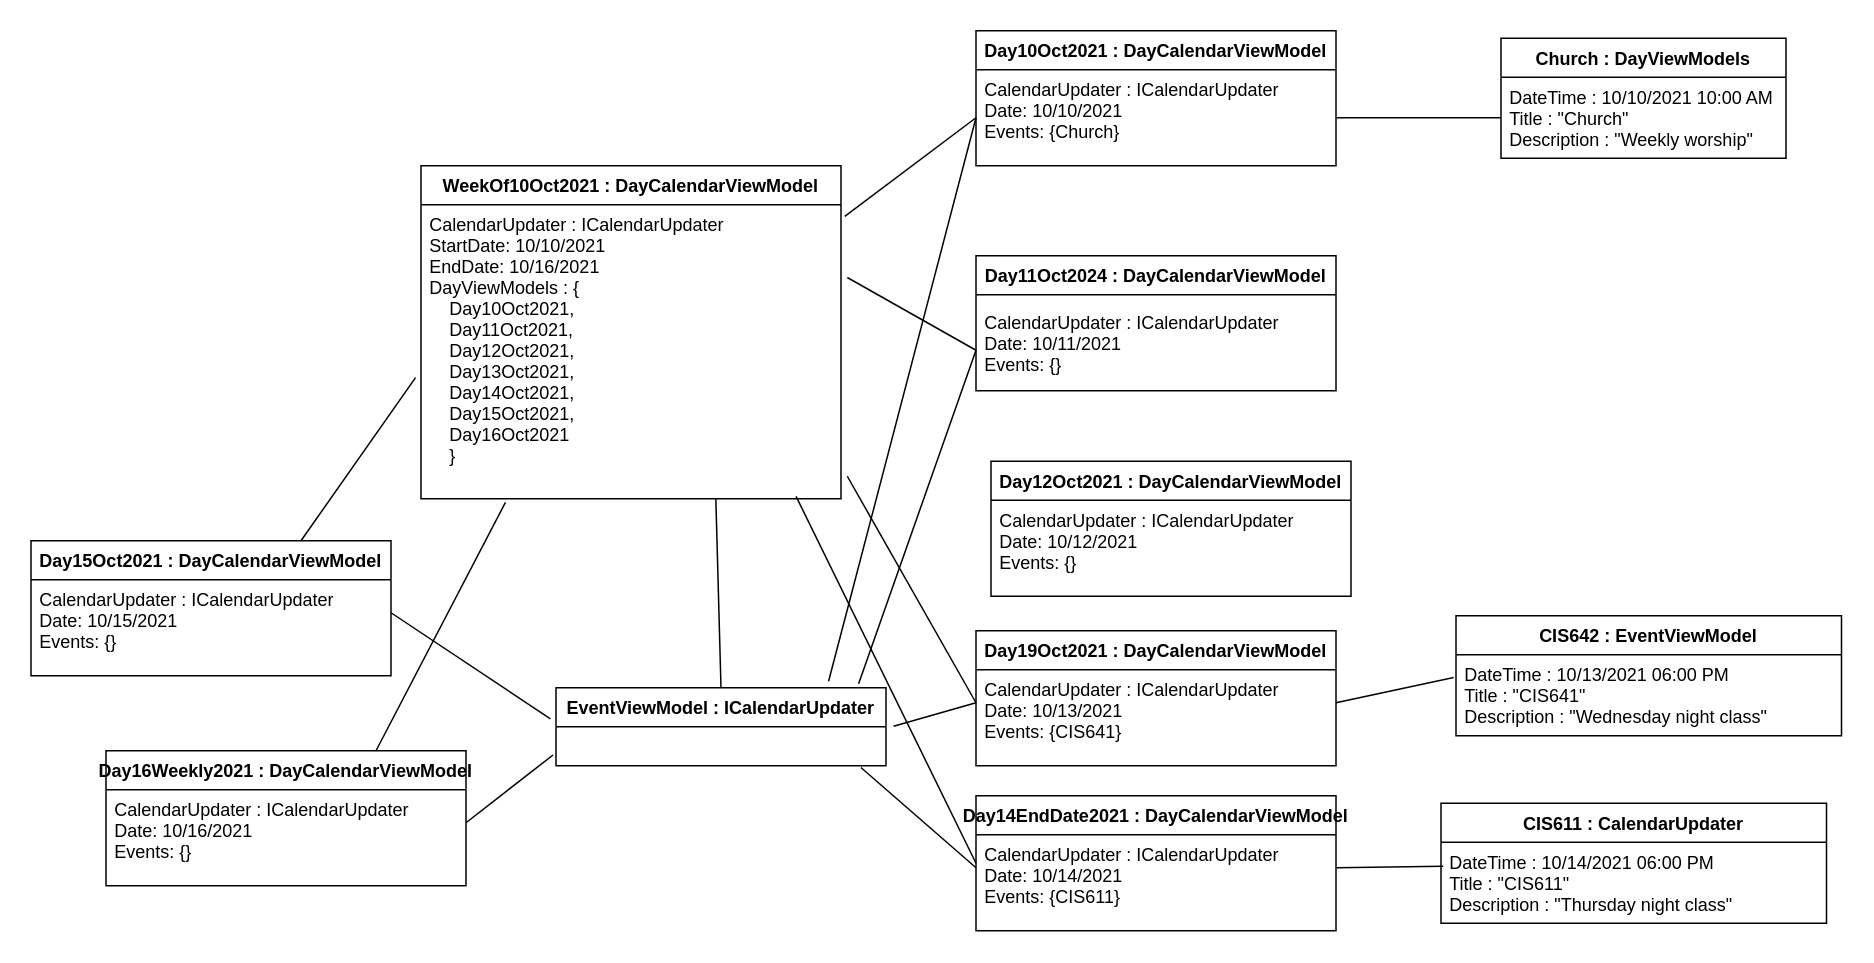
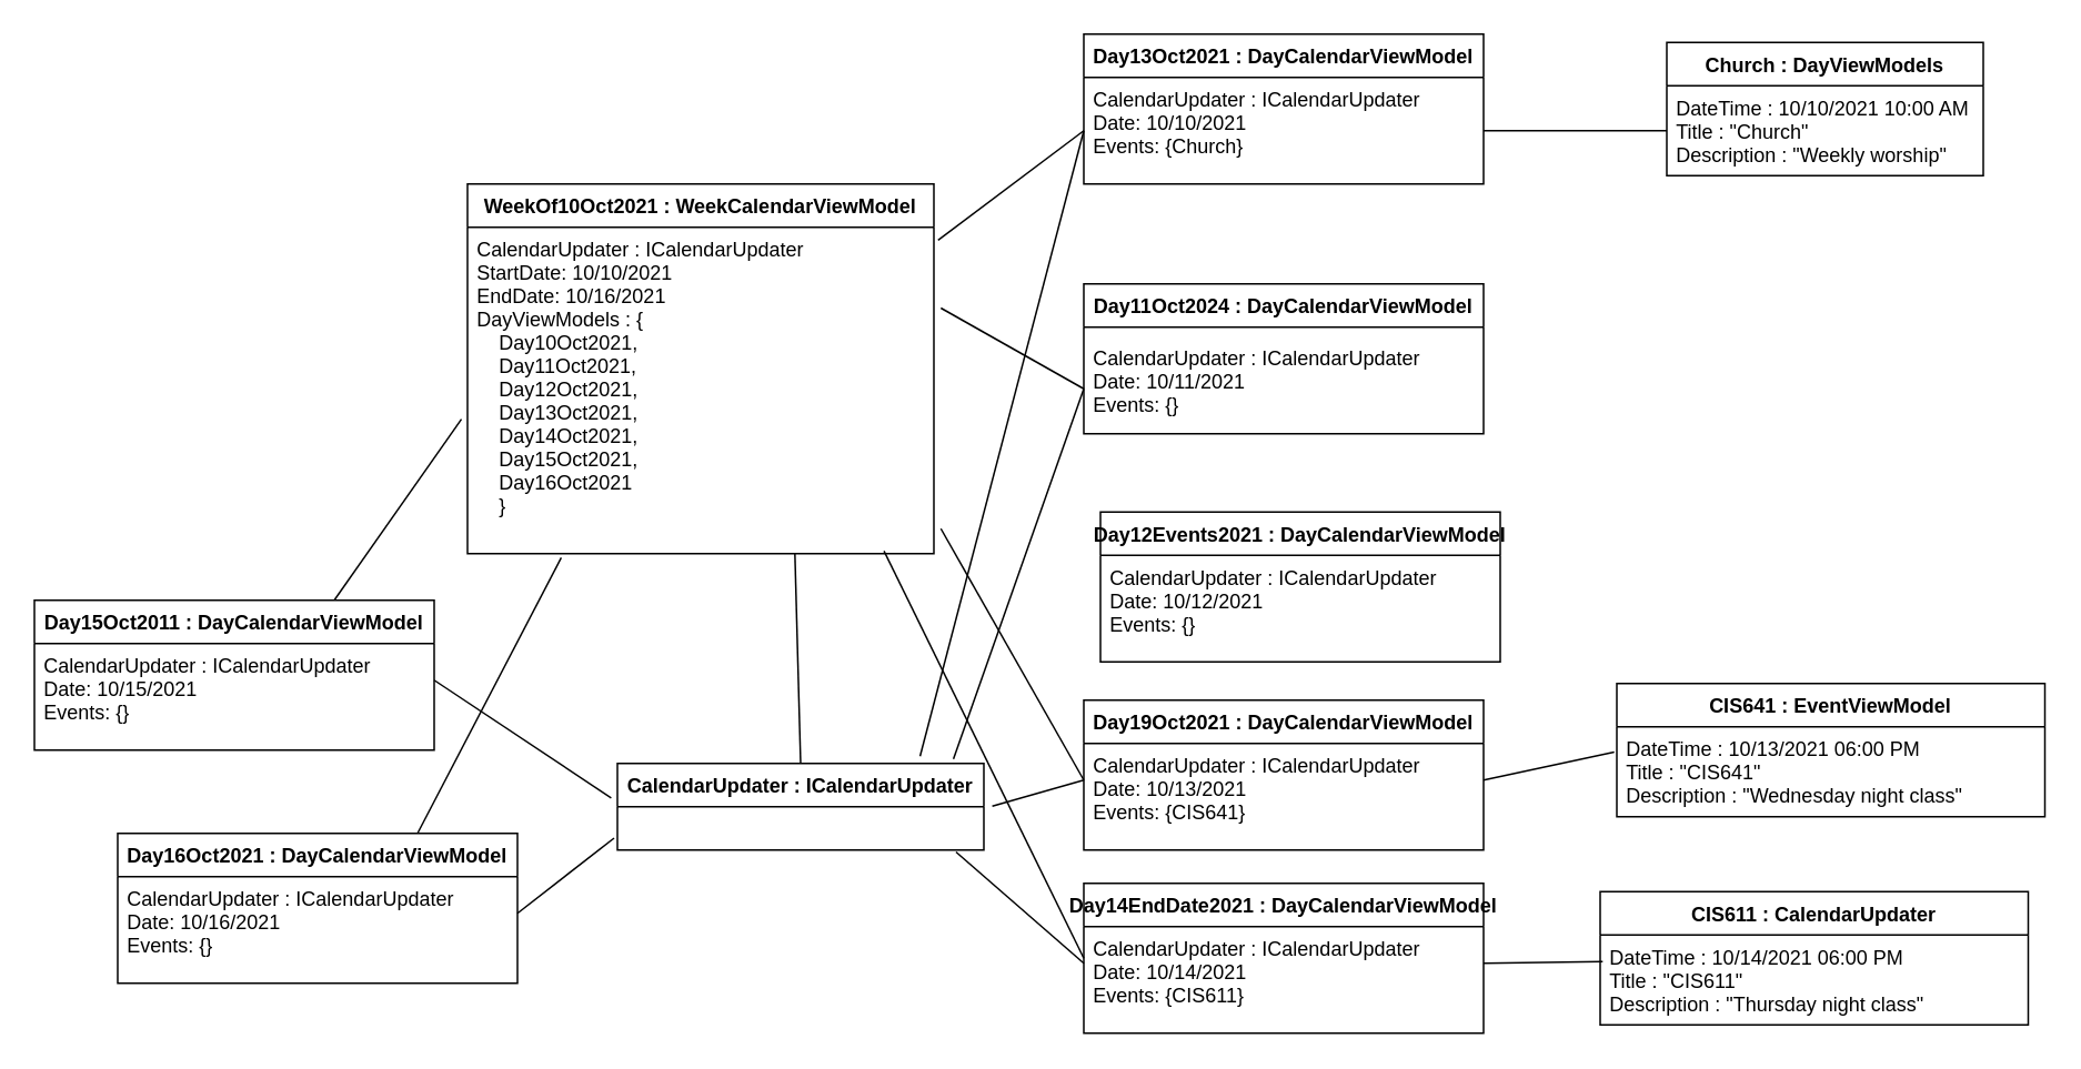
  <mxCell id="0" />
  <mxCell id="1" parent="0" />
- <mxCell id="2" value="WeekOf10Oct2021 : DayCalendarViewModel" style="swimlane;fontStyle=1;align=center;verticalAlign=top;childLayout=stackLayout;horizontal=1;startSize=26;horizontalStack=0;resizeParent=1;resizeLast=0;collapsible=1;marginBottom=0;rounded=0;shadow=0;strokeWidth=1;" vertex="1" parent="1"><mxGeometry x="280" y="110" width="280" height="222" as="geometry"><mxRectangle x="130" y="380" width="160" height="26" as="alternateBounds" /></mxGeometry></mxCell>
+ <mxCell id="2" value="WeekOf10Oct2021 : WeekCalendarViewModel" style="swimlane;fontStyle=1;align=center;verticalAlign=top;childLayout=stackLayout;horizontal=1;startSize=26;horizontalStack=0;resizeParent=1;resizeLast=0;collapsible=1;marginBottom=0;rounded=0;shadow=0;strokeWidth=1;" vertex="1" parent="1"><mxGeometry x="280" y="110" width="280" height="222" as="geometry"><mxRectangle x="130" y="380" width="160" height="26" as="alternateBounds" /></mxGeometry></mxCell>
  <mxCell id="3" value="CalendarUpdater : ICalendarUpdater&#10;StartDate: 10/10/2021&#10;EndDate: 10/16/2021&#10;DayViewModels : {&#10;    Day10Oct2021, &#10;    Day11Oct2021, &#10;    Day12Oct2021, &#10;    Day13Oct2021, &#10;    Day14Oct2021, &#10;    Day15Oct2021, &#10;    Day16Oct2021&#10;    }&#10;" style="text;align=left;verticalAlign=top;spacingLeft=4;spacingRight=4;overflow=hidden;rotatable=0;points=[[0,0.5],[1,0.5]];portConstraint=eastwest;" vertex="1" parent="2"><mxGeometry y="26" width="280" height="194" as="geometry" /></mxCell>
- <mxCell id="4" value="Day10Oct2021 : DayCalendarViewModel" style="swimlane;fontStyle=1;align=center;verticalAlign=top;childLayout=stackLayout;horizontal=1;startSize=26;horizontalStack=0;resizeParent=1;resizeLast=0;collapsible=1;marginBottom=0;rounded=0;shadow=0;strokeWidth=1;" vertex="1" parent="1"><mxGeometry x="650" y="20" width="240" height="90" as="geometry"><mxRectangle x="340" y="380" width="170" height="26" as="alternateBounds" /></mxGeometry></mxCell>
+ <mxCell id="4" value="Day13Oct2021 : DayCalendarViewModel" style="swimlane;fontStyle=1;align=center;verticalAlign=top;childLayout=stackLayout;horizontal=1;startSize=26;horizontalStack=0;resizeParent=1;resizeLast=0;collapsible=1;marginBottom=0;rounded=0;shadow=0;strokeWidth=1;" vertex="1" parent="1"><mxGeometry x="650" y="20" width="240" height="90" as="geometry"><mxRectangle x="340" y="380" width="170" height="26" as="alternateBounds" /></mxGeometry></mxCell>
  <mxCell id="5" value="CalendarUpdater : ICalendarUpdater&#10;Date: 10/10/2021&#10;Events: {Church}&#10;" style="text;align=left;verticalAlign=top;spacingLeft=4;spacingRight=4;overflow=hidden;rotatable=0;points=[[0,0.5],[1,0.5]];portConstraint=eastwest;" vertex="1" parent="4"><mxGeometry y="26" width="240" height="64" as="geometry" /></mxCell>
  <mxCell id="6" style="edgeStyle=none;rounded=0;orthogonalLoop=1;jettySize=auto;html=1;exitX=0.5;exitY=0;exitDx=0;exitDy=0;entryX=0.702;entryY=1.01;entryDx=0;entryDy=0;entryPerimeter=0;endArrow=none;endFill=0;" edge="1" parent="1" source="7" target="3"><mxGeometry relative="1" as="geometry" /></mxCell>
- <mxCell id="7" value="EventViewModel : ICalendarUpdater" style="swimlane;fontStyle=1;align=center;verticalAlign=top;childLayout=stackLayout;horizontal=1;startSize=26;horizontalStack=0;resizeParent=1;resizeParentMax=0;resizeLast=0;collapsible=1;marginBottom=0;" vertex="1" parent="1"><mxGeometry x="370" y="458" width="220" height="52" as="geometry" /></mxCell>
+ <mxCell id="7" value="CalendarUpdater : ICalendarUpdater" style="swimlane;fontStyle=1;align=center;verticalAlign=top;childLayout=stackLayout;horizontal=1;startSize=26;horizontalStack=0;resizeParent=1;resizeParentMax=0;resizeLast=0;collapsible=1;marginBottom=0;" vertex="1" parent="1"><mxGeometry x="370" y="458" width="220" height="52" as="geometry" /></mxCell>
  <mxCell id="8" value=" " style="text;strokeColor=none;fillColor=none;align=left;verticalAlign=top;spacingLeft=4;spacingRight=4;overflow=hidden;rotatable=0;points=[[0,0.5],[1,0.5]];portConstraint=eastwest;" vertex="1" parent="7"><mxGeometry y="26" width="220" height="26" as="geometry" /></mxCell>
  <mxCell id="9" value="Church : DayViewModels" style="swimlane;fontStyle=1;align=center;verticalAlign=top;childLayout=stackLayout;horizontal=1;startSize=26;horizontalStack=0;resizeParent=1;resizeLast=0;collapsible=1;marginBottom=0;rounded=0;shadow=0;strokeWidth=1;" vertex="1" parent="1"><mxGeometry x="1000" y="25" width="190" height="80" as="geometry"><mxRectangle x="340" y="380" width="170" height="26" as="alternateBounds" /></mxGeometry></mxCell>
  <mxCell id="10" value="DateTime : 10/10/2021 10:00 AM&#10;Title : &quot;Church&quot;&#10;Description : &quot;Weekly worship&quot;&#10;" style="text;align=left;verticalAlign=top;spacingLeft=4;spacingRight=4;overflow=hidden;rotatable=0;points=[[0,0.5],[1,0.5]];portConstraint=eastwest;" vertex="1" parent="9"><mxGeometry y="26" width="190" height="54" as="geometry" /></mxCell>
  <mxCell id="11" value="Day11Oct2024 : DayCalendarViewModel" style="swimlane;fontStyle=1;align=center;verticalAlign=top;childLayout=stackLayout;horizontal=1;startSize=26;horizontalStack=0;resizeParent=1;resizeLast=0;collapsible=1;marginBottom=0;rounded=0;shadow=0;strokeWidth=1;" vertex="1" parent="1"><mxGeometry x="650" y="170" width="240" height="90" as="geometry"><mxRectangle x="340" y="380" width="170" height="26" as="alternateBounds" /></mxGeometry></mxCell>
  <mxCell id="12" style="edgeStyle=none;rounded=0;orthogonalLoop=1;jettySize=auto;html=1;exitX=0.75;exitY=0;exitDx=0;exitDy=0;entryX=-0.013;entryY=0.594;entryDx=0;entryDy=0;entryPerimeter=0;endArrow=none;endFill=0;" edge="1" parent="1" source="13" target="3"><mxGeometry relative="1" as="geometry" /></mxCell>
- <mxCell id="13" value="Day15Oct2021 : DayCalendarViewModel" style="swimlane;fontStyle=1;align=center;verticalAlign=top;childLayout=stackLayout;horizontal=1;startSize=26;horizontalStack=0;resizeParent=1;resizeLast=0;collapsible=1;marginBottom=0;rounded=0;shadow=0;strokeWidth=1;" vertex="1" parent="1"><mxGeometry x="20" y="360" width="240" height="90" as="geometry"><mxRectangle x="340" y="380" width="170" height="26" as="alternateBounds" /></mxGeometry></mxCell>
+ <mxCell id="13" value="Day15Oct2011 : DayCalendarViewModel" style="swimlane;fontStyle=1;align=center;verticalAlign=top;childLayout=stackLayout;horizontal=1;startSize=26;horizontalStack=0;resizeParent=1;resizeLast=0;collapsible=1;marginBottom=0;rounded=0;shadow=0;strokeWidth=1;" vertex="1" parent="1"><mxGeometry x="20" y="360" width="240" height="90" as="geometry"><mxRectangle x="340" y="380" width="170" height="26" as="alternateBounds" /></mxGeometry></mxCell>
  <mxCell id="14" value="CalendarUpdater : ICalendarUpdater&#10;Date: 10/15/2021&#10;Events: {}&#10;" style="text;align=left;verticalAlign=top;spacingLeft=4;spacingRight=4;overflow=hidden;rotatable=0;points=[[0,0.5],[1,0.5]];portConstraint=eastwest;" vertex="1" parent="13"><mxGeometry y="26" width="240" height="44" as="geometry" /></mxCell>
  <mxCell id="15" value="Day19Oct2021 : DayCalendarViewModel" style="swimlane;fontStyle=1;align=center;verticalAlign=top;childLayout=stackLayout;horizontal=1;startSize=26;horizontalStack=0;resizeParent=1;resizeLast=0;collapsible=1;marginBottom=0;rounded=0;shadow=0;strokeWidth=1;" vertex="1" parent="1"><mxGeometry x="650" y="420" width="240" height="90" as="geometry"><mxRectangle x="340" y="380" width="170" height="26" as="alternateBounds" /></mxGeometry></mxCell>
  <mxCell id="16" value="CalendarUpdater : ICalendarUpdater&#10;Date: 10/13/2021&#10;Events: {CIS641}&#10;" style="text;align=left;verticalAlign=top;spacingLeft=4;spacingRight=4;overflow=hidden;rotatable=0;points=[[0,0.5],[1,0.5]];portConstraint=eastwest;" vertex="1" parent="15"><mxGeometry y="26" width="240" height="44" as="geometry" /></mxCell>
- <mxCell id="17" value="CIS642 : EventViewModel" style="swimlane;fontStyle=1;align=center;verticalAlign=top;childLayout=stackLayout;horizontal=1;startSize=26;horizontalStack=0;resizeParent=1;resizeLast=0;collapsible=1;marginBottom=0;rounded=0;shadow=0;strokeWidth=1;" vertex="1" parent="1"><mxGeometry x="970" y="410" width="257" height="80" as="geometry"><mxRectangle x="340" y="380" width="170" height="26" as="alternateBounds" /></mxGeometry></mxCell>
+ <mxCell id="17" value="CIS641 : EventViewModel" style="swimlane;fontStyle=1;align=center;verticalAlign=top;childLayout=stackLayout;horizontal=1;startSize=26;horizontalStack=0;resizeParent=1;resizeLast=0;collapsible=1;marginBottom=0;rounded=0;shadow=0;strokeWidth=1;" vertex="1" parent="1"><mxGeometry x="970" y="410" width="257" height="80" as="geometry"><mxRectangle x="340" y="380" width="170" height="26" as="alternateBounds" /></mxGeometry></mxCell>
  <mxCell id="18" value="DateTime : 10/13/2021 06:00 PM&#10;Title : &quot;CIS641&quot;&#10;Description : &quot;Wednesday night class&quot;&#10;" style="text;align=left;verticalAlign=top;spacingLeft=4;spacingRight=4;overflow=hidden;rotatable=0;points=[[0,0.5],[1,0.5]];portConstraint=eastwest;" vertex="1" parent="17"><mxGeometry y="26" width="257" height="54" as="geometry" /></mxCell>
  <mxCell id="19" value="CIS611 : CalendarUpdater" style="swimlane;fontStyle=1;align=center;verticalAlign=top;childLayout=stackLayout;horizontal=1;startSize=26;horizontalStack=0;resizeParent=1;resizeLast=0;collapsible=1;marginBottom=0;rounded=0;shadow=0;strokeWidth=1;" vertex="1" parent="1"><mxGeometry x="960" y="535" width="257" height="80" as="geometry"><mxRectangle x="340" y="380" width="170" height="26" as="alternateBounds" /></mxGeometry></mxCell>
  <mxCell id="20" value="DateTime : 10/14/2021 06:00 PM&#10;Title : &quot;CIS611&quot;&#10;Description : &quot;Thursday night class&quot;&#10;" style="text;align=left;verticalAlign=top;spacingLeft=4;spacingRight=4;overflow=hidden;rotatable=0;points=[[0,0.5],[1,0.5]];portConstraint=eastwest;" vertex="1" parent="19"><mxGeometry y="26" width="257" height="54" as="geometry" /></mxCell>
  <mxCell id="21" style="edgeStyle=none;rounded=0;orthogonalLoop=1;jettySize=auto;html=1;exitX=0;exitY=0.5;exitDx=0;exitDy=0;entryX=0.893;entryY=1.002;entryDx=0;entryDy=0;entryPerimeter=0;endArrow=none;endFill=0;" edge="1" parent="1" source="22" target="3"><mxGeometry relative="1" as="geometry" /></mxCell>
  <mxCell id="22" value="Day14EndDate2021 : DayCalendarViewModel" style="swimlane;fontStyle=1;align=center;verticalAlign=top;childLayout=stackLayout;horizontal=1;startSize=26;horizontalStack=0;resizeParent=1;resizeLast=0;collapsible=1;marginBottom=0;rounded=0;shadow=0;strokeWidth=1;" vertex="1" parent="1"><mxGeometry x="650" y="530" width="240" height="90" as="geometry"><mxRectangle x="340" y="380" width="170" height="26" as="alternateBounds" /></mxGeometry></mxCell>
  <mxCell id="23" value="CalendarUpdater : ICalendarUpdater&#10;Date: 10/14/2021&#10;Events: {CIS611}&#10;" style="text;align=left;verticalAlign=top;spacingLeft=4;spacingRight=4;overflow=hidden;rotatable=0;points=[[0,0.5],[1,0.5]];portConstraint=eastwest;" vertex="1" parent="22"><mxGeometry y="26" width="240" height="44" as="geometry" /></mxCell>
  <mxCell id="24" style="rounded=0;orthogonalLoop=1;jettySize=auto;html=1;exitX=0;exitY=0.5;exitDx=0;exitDy=0;entryX=1.009;entryY=0.04;entryDx=0;entryDy=0;entryPerimeter=0;endArrow=none;endFill=0;" edge="1" parent="1" source="5" target="3"><mxGeometry relative="1" as="geometry" /></mxCell>
  <mxCell id="25" style="edgeStyle=none;rounded=0;orthogonalLoop=1;jettySize=auto;html=1;exitX=0;exitY=0.5;exitDx=0;exitDy=0;entryX=1.015;entryY=0.25;entryDx=0;entryDy=0;entryPerimeter=0;endArrow=none;endFill=0;" edge="1" parent="1" source="27" target="3"><mxGeometry relative="1" as="geometry" /></mxCell>
  <mxCell id="26" style="edgeStyle=none;rounded=0;orthogonalLoop=1;jettySize=auto;html=1;exitX=0;exitY=0.5;exitDx=0;exitDy=0;entryX=0.917;entryY=-0.051;entryDx=0;entryDy=0;entryPerimeter=0;endArrow=none;endFill=0;" edge="1" parent="1" source="27" target="7"><mxGeometry relative="1" as="geometry" /></mxCell>
  <mxCell id="27" value="CalendarUpdater : ICalendarUpdater&#10;Date: 10/11/2021&#10;Events: {}&#10;" style="text;align=left;verticalAlign=top;spacingLeft=4;spacingRight=4;overflow=hidden;rotatable=0;points=[[0,0.5],[1,0.5]];portConstraint=eastwest;" vertex="1" parent="1"><mxGeometry x="650" y="201" width="240" height="64" as="geometry" /></mxCell>
  <mxCell id="28" style="edgeStyle=none;rounded=0;orthogonalLoop=1;jettySize=auto;html=1;exitX=1;exitY=0.5;exitDx=0;exitDy=0;entryX=0;entryY=0.5;entryDx=0;entryDy=0;endArrow=none;endFill=0;" edge="1" parent="1" source="5" target="10"><mxGeometry relative="1" as="geometry" /></mxCell>
  <mxCell id="29" style="edgeStyle=none;rounded=0;orthogonalLoop=1;jettySize=auto;html=1;exitX=0;exitY=0.5;exitDx=0;exitDy=0;entryX=1.015;entryY=0.933;entryDx=0;entryDy=0;entryPerimeter=0;endArrow=none;endFill=0;" edge="1" parent="1" source="16" target="3"><mxGeometry relative="1" as="geometry" /></mxCell>
  <mxCell id="30" style="edgeStyle=none;rounded=0;orthogonalLoop=1;jettySize=auto;html=1;exitX=1;exitY=0.5;exitDx=0;exitDy=0;entryX=-0.006;entryY=0.281;entryDx=0;entryDy=0;entryPerimeter=0;endArrow=none;endFill=0;" edge="1" parent="1" source="16" target="18"><mxGeometry relative="1" as="geometry" /></mxCell>
  <mxCell id="31" style="edgeStyle=none;rounded=0;orthogonalLoop=1;jettySize=auto;html=1;exitX=1;exitY=0.5;exitDx=0;exitDy=0;entryX=0.006;entryY=0.296;entryDx=0;entryDy=0;entryPerimeter=0;endArrow=none;endFill=0;" edge="1" parent="1" source="23" target="20"><mxGeometry relative="1" as="geometry" /></mxCell>
  <mxCell id="32" style="edgeStyle=none;rounded=0;orthogonalLoop=1;jettySize=auto;html=1;exitX=0;exitY=0.5;exitDx=0;exitDy=0;entryX=0.826;entryY=-0.083;entryDx=0;entryDy=0;entryPerimeter=0;endArrow=none;endFill=0;" edge="1" parent="1" source="5" target="7"><mxGeometry relative="1" as="geometry" /></mxCell>
  <mxCell id="33" style="edgeStyle=none;rounded=0;orthogonalLoop=1;jettySize=auto;html=1;exitX=0;exitY=0.5;exitDx=0;exitDy=0;entryX=1.023;entryY=-0.013;entryDx=0;entryDy=0;entryPerimeter=0;endArrow=none;endFill=0;" edge="1" parent="1" source="16" target="8"><mxGeometry relative="1" as="geometry" /></mxCell>
  <mxCell id="34" style="edgeStyle=none;rounded=0;orthogonalLoop=1;jettySize=auto;html=1;exitX=0;exitY=0.5;exitDx=0;exitDy=0;entryX=0.924;entryY=1.045;entryDx=0;entryDy=0;entryPerimeter=0;endArrow=none;endFill=0;" edge="1" parent="1" source="23" target="8"><mxGeometry relative="1" as="geometry" /></mxCell>
- <mxCell id="35" value="Day12Oct2021 : DayCalendarViewModel" style="swimlane;fontStyle=1;align=center;verticalAlign=top;childLayout=stackLayout;horizontal=1;startSize=26;horizontalStack=0;resizeParent=1;resizeLast=0;collapsible=1;marginBottom=0;rounded=0;shadow=0;strokeWidth=1;" vertex="1" parent="1"><mxGeometry x="660" y="307" width="240" height="90" as="geometry"><mxRectangle x="340" y="380" width="170" height="26" as="alternateBounds" /></mxGeometry></mxCell>
+ <mxCell id="35" value="Day12Events2021 : DayCalendarViewModel" style="swimlane;fontStyle=1;align=center;verticalAlign=top;childLayout=stackLayout;horizontal=1;startSize=26;horizontalStack=0;resizeParent=1;resizeLast=0;collapsible=1;marginBottom=0;rounded=0;shadow=0;strokeWidth=1;" vertex="1" parent="1"><mxGeometry x="660" y="307" width="240" height="90" as="geometry"><mxRectangle x="340" y="380" width="170" height="26" as="alternateBounds" /></mxGeometry></mxCell>
  <mxCell id="36" value="CalendarUpdater : ICalendarUpdater&#10;Date: 10/12/2021&#10;Events: {}&#10;" style="text;align=left;verticalAlign=top;spacingLeft=4;spacingRight=4;overflow=hidden;rotatable=0;points=[[0,0.5],[1,0.5]];portConstraint=eastwest;" vertex="1" parent="35"><mxGeometry y="26" width="240" height="44" as="geometry" /></mxCell>
  <mxCell id="37" style="edgeStyle=none;rounded=0;orthogonalLoop=1;jettySize=auto;html=1;exitX=0.75;exitY=0;exitDx=0;exitDy=0;entryX=0.201;entryY=1.023;entryDx=0;entryDy=0;entryPerimeter=0;endArrow=none;endFill=0;" edge="1" parent="1" source="38" target="3"><mxGeometry relative="1" as="geometry" /></mxCell>
- <mxCell id="38" value="Day16Weekly2021 : DayCalendarViewModel" style="swimlane;fontStyle=1;align=center;verticalAlign=top;childLayout=stackLayout;horizontal=1;startSize=26;horizontalStack=0;resizeParent=1;resizeLast=0;collapsible=1;marginBottom=0;rounded=0;shadow=0;strokeWidth=1;" vertex="1" parent="1"><mxGeometry x="70" y="500" width="240" height="90" as="geometry"><mxRectangle x="340" y="380" width="170" height="26" as="alternateBounds" /></mxGeometry></mxCell>
+ <mxCell id="38" value="Day16Oct2021 : DayCalendarViewModel" style="swimlane;fontStyle=1;align=center;verticalAlign=top;childLayout=stackLayout;horizontal=1;startSize=26;horizontalStack=0;resizeParent=1;resizeLast=0;collapsible=1;marginBottom=0;rounded=0;shadow=0;strokeWidth=1;" vertex="1" parent="1"><mxGeometry x="70" y="500" width="240" height="90" as="geometry"><mxRectangle x="340" y="380" width="170" height="26" as="alternateBounds" /></mxGeometry></mxCell>
  <mxCell id="39" value="CalendarUpdater : ICalendarUpdater&#10;Date: 10/16/2021&#10;Events: {}&#10;" style="text;align=left;verticalAlign=top;spacingLeft=4;spacingRight=4;overflow=hidden;rotatable=0;points=[[0,0.5],[1,0.5]];portConstraint=eastwest;" vertex="1" parent="38"><mxGeometry y="26" width="240" height="44" as="geometry" /></mxCell>
  <mxCell id="40" style="edgeStyle=none;rounded=0;orthogonalLoop=1;jettySize=auto;html=1;exitX=1;exitY=0.5;exitDx=0;exitDy=0;entryX=-0.017;entryY=-0.205;entryDx=0;entryDy=0;entryPerimeter=0;endArrow=none;endFill=0;" edge="1" parent="1" source="14" target="8"><mxGeometry relative="1" as="geometry" /></mxCell>
  <mxCell id="41" style="edgeStyle=none;rounded=0;orthogonalLoop=1;jettySize=auto;html=1;exitX=1;exitY=0.5;exitDx=0;exitDy=0;entryX=-0.009;entryY=0.724;entryDx=0;entryDy=0;entryPerimeter=0;endArrow=none;endFill=0;" edge="1" parent="1" source="39" target="8"><mxGeometry relative="1" as="geometry" /></mxCell>
